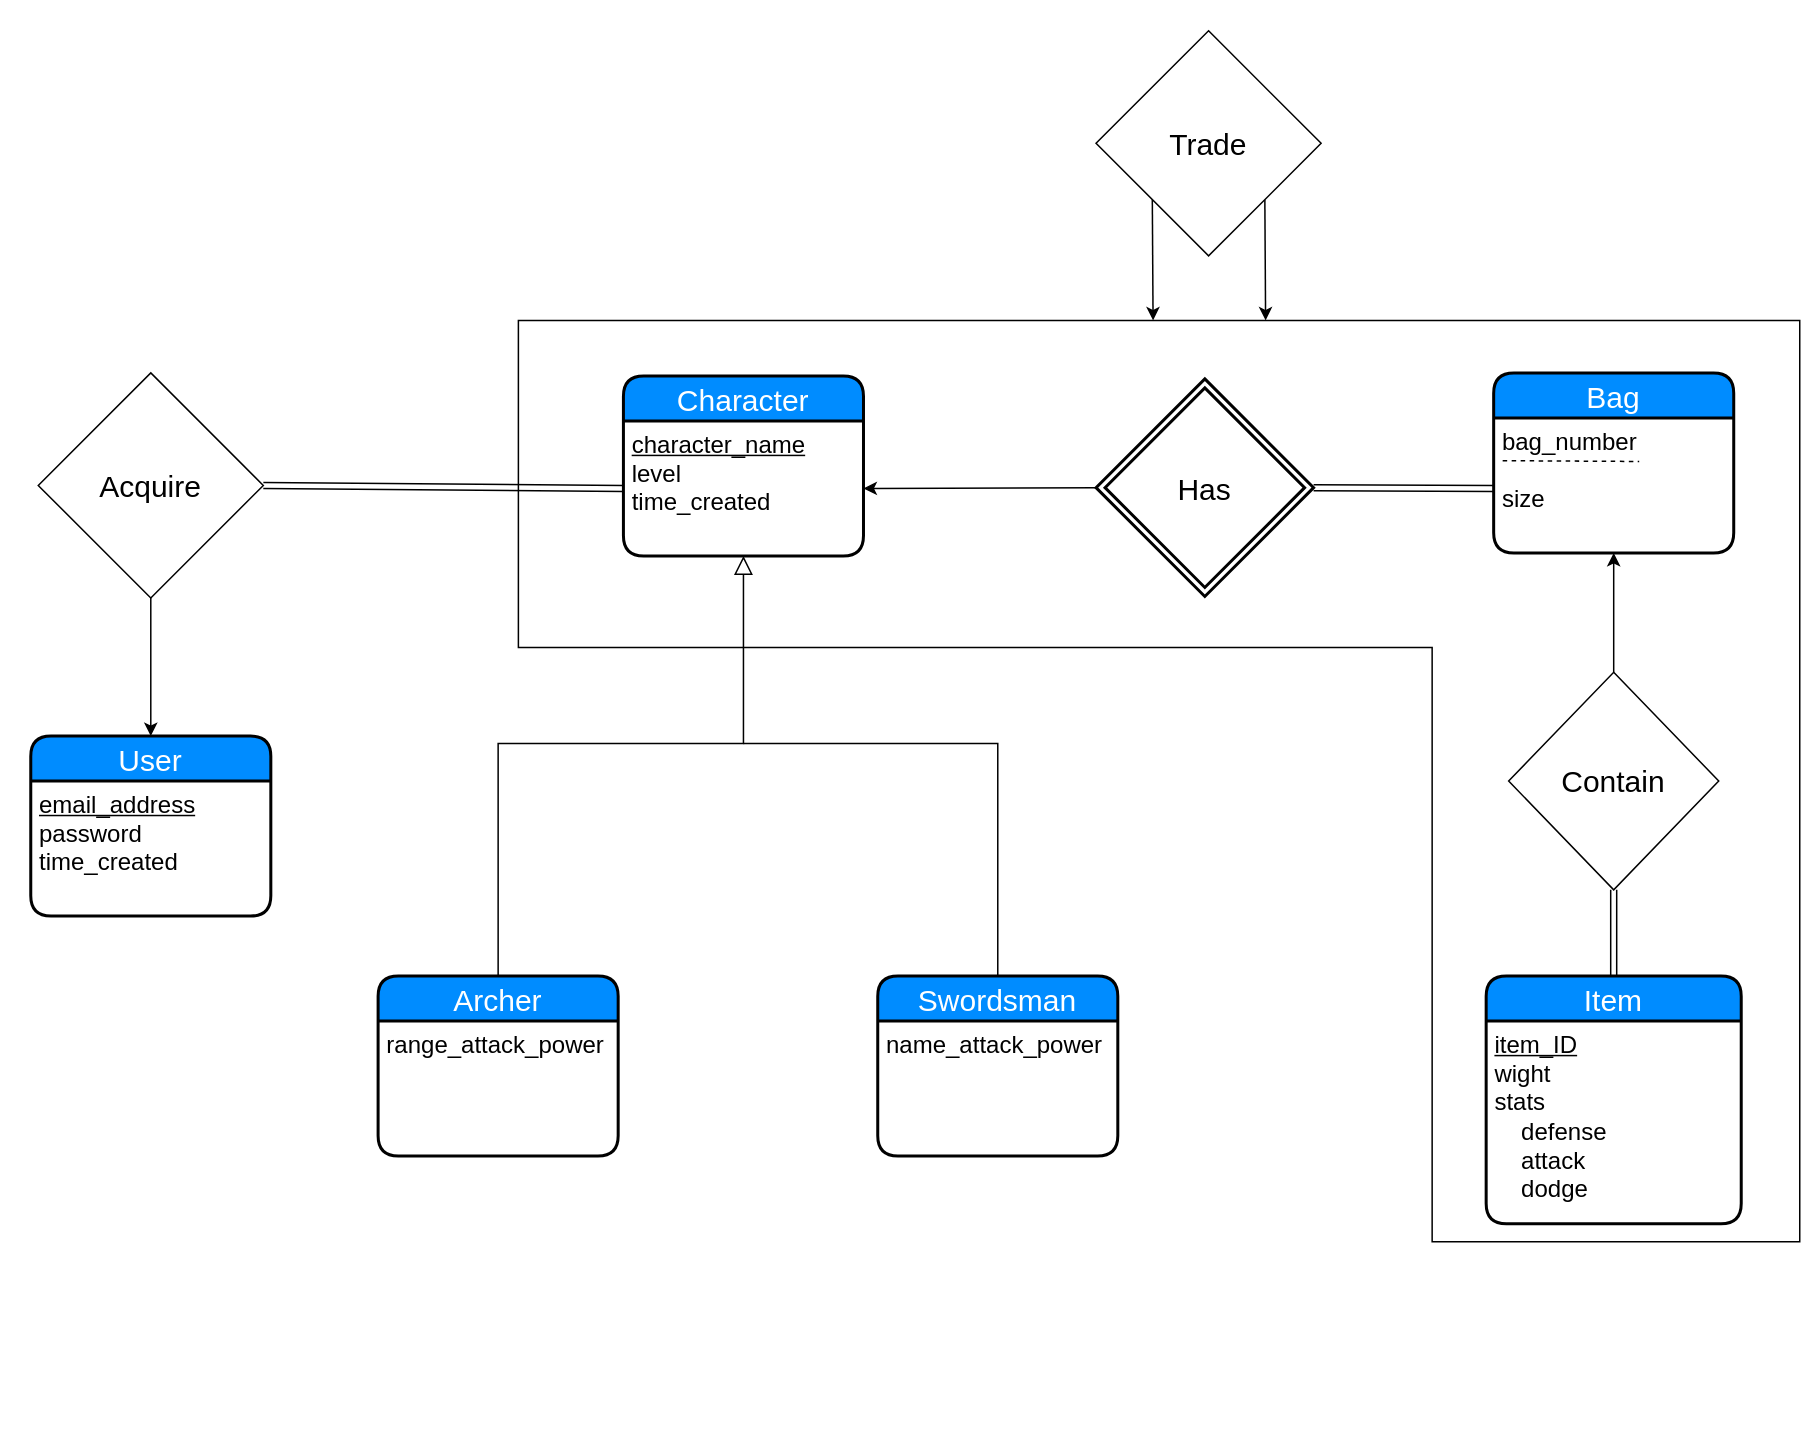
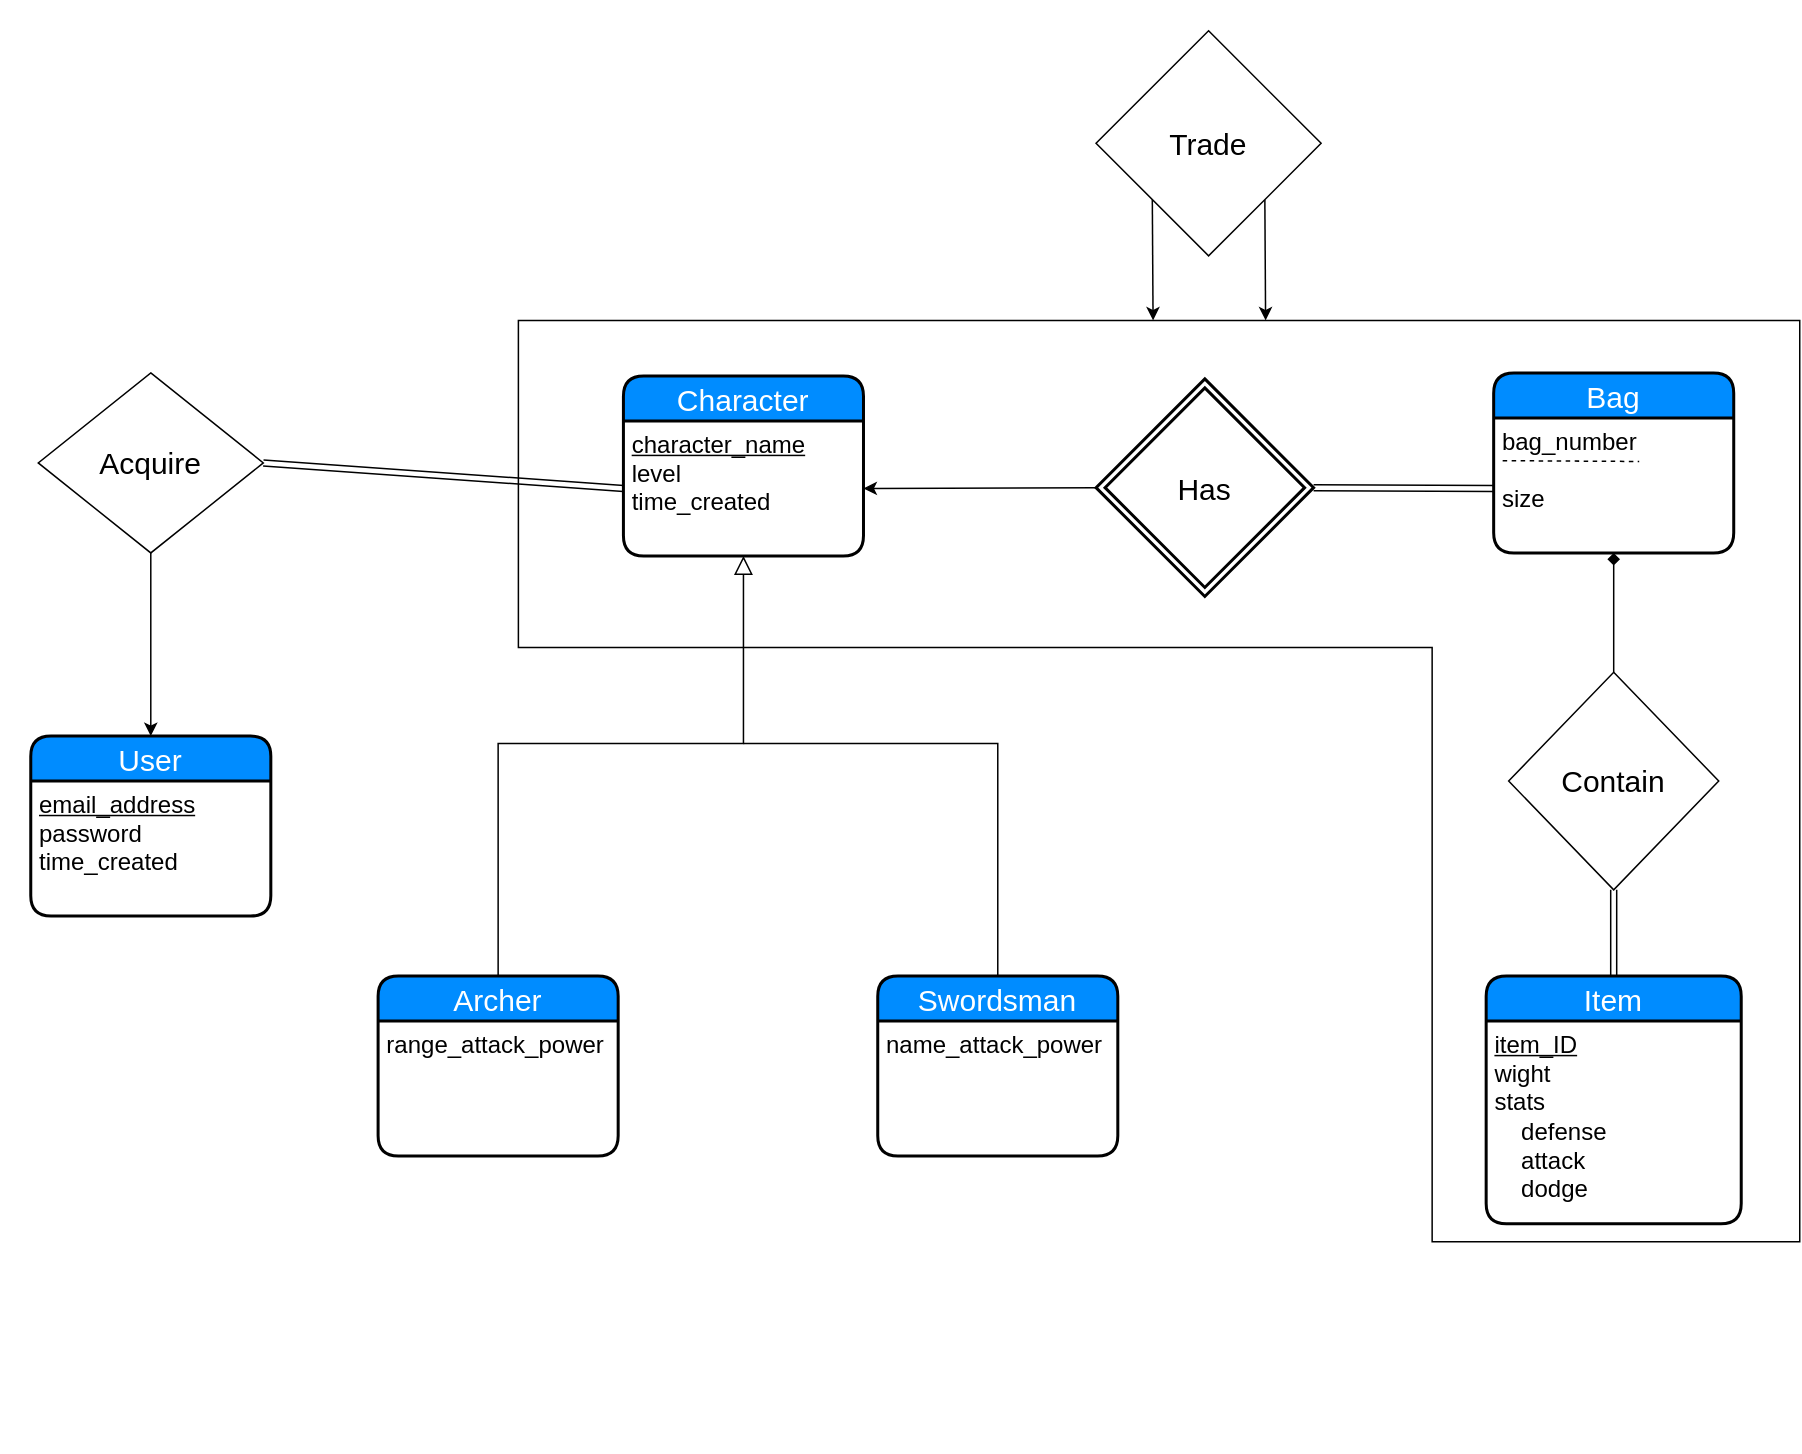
  <mxCell id="0" />
  <mxCell id="1" parent="0" />
  <mxCell id="2" value="" style="shape=corner;whiteSpace=wrap;html=1;rounded=0;strokeColor=#000000;dx=218;dy=245;rotation=90;" parent="1" vertex="1"><mxGeometry x="465" y="93" width="614" height="854" as="geometry" /></mxCell>
  <mxCell id="3" value="Character" style="swimlane;childLayout=stackLayout;horizontal=1;startSize=30;horizontalStack=0;fillColor=#008cff;fontColor=#FFFFFF;rounded=1;fontSize=20;fontStyle=0;strokeWidth=2;resizeParent=0;resizeLast=1;shadow=0;dashed=0;align=center;" parent="1" vertex="1"><mxGeometry x="415" y="250" width="160" height="120" as="geometry" /></mxCell>
  <mxCell id="4" value="&lt;font style=&quot;font-size: 16px&quot;&gt;&lt;u&gt;character_name&lt;/u&gt;&lt;br&gt;level&lt;br&gt;time_created&lt;/font&gt;" style="align=left;strokeColor=none;fillColor=none;spacingLeft=4;fontSize=12;verticalAlign=top;resizable=0;rotatable=0;part=1;fontStyle=0;html=1;" parent="3" vertex="1"><mxGeometry y="30" width="160" height="90" as="geometry" /></mxCell>
  <mxCell id="5" style="edgeStyle=orthogonalEdgeStyle;rounded=0;orthogonalLoop=1;jettySize=auto;html=1;exitX=0.5;exitY=0;exitDx=0;exitDy=0;strokeColor=#000000;entryX=0.5;entryY=1;entryDx=0;entryDy=0;endArrow=block;endFill=0;endSize=10;" parent="1" source="24" target="4" edge="1"><mxGeometry relative="1" as="geometry"><mxPoint x="465" y="430" as="targetPoint" /><Array as="points"><mxPoint x="331" y="495" /><mxPoint x="495" y="495" /></Array></mxGeometry></mxCell>
  <mxCell id="6" style="edgeStyle=orthogonalEdgeStyle;rounded=0;orthogonalLoop=1;jettySize=auto;html=1;exitX=0.5;exitY=0;exitDx=0;exitDy=0;strokeColor=#000000;endArrow=none;endFill=0;" parent="1" source="7" edge="1"><mxGeometry relative="1" as="geometry"><mxPoint x="495" y="495" as="targetPoint" /><Array as="points"><mxPoint x="665" y="495" /></Array></mxGeometry></mxCell>
  <mxCell id="7" value="Swordsman" style="swimlane;childLayout=stackLayout;horizontal=1;startSize=30;horizontalStack=0;fillColor=#008cff;fontColor=#FFFFFF;rounded=1;fontSize=20;fontStyle=0;strokeWidth=2;resizeParent=0;resizeLast=1;shadow=0;dashed=0;align=center;" parent="1" vertex="1"><mxGeometry x="584.5" y="650" width="160" height="120" as="geometry" /></mxCell>
  <mxCell id="8" value="name_attack_power" style="align=left;strokeColor=none;fillColor=none;spacingLeft=4;fontSize=16;verticalAlign=top;resizable=0;rotatable=0;part=1;" parent="7" vertex="1"><mxGeometry y="30" width="160" height="90" as="geometry" /></mxCell>
  <mxCell id="9" value="" style="endArrow=none;html=1;strokeColor=#000000;startArrow=classic;startFill=1;entryX=0;entryY=0.5;entryDx=0;entryDy=0;" parent="1" target="30" edge="1"><mxGeometry width="50" height="50" relative="1" as="geometry"><mxPoint x="575" y="325" as="sourcePoint" /><mxPoint x="720" y="325" as="targetPoint" /></mxGeometry></mxCell>
  <mxCell id="10" value="Bag" style="swimlane;childLayout=stackLayout;horizontal=1;startSize=30;horizontalStack=0;fillColor=#008cff;fontColor=#FFFFFF;rounded=1;fontSize=20;fontStyle=0;strokeWidth=2;resizeParent=0;resizeLast=1;shadow=0;dashed=0;align=center;" parent="1" vertex="1"><mxGeometry x="995" y="248" width="160" height="120" as="geometry" /></mxCell>
  <mxCell id="11" value="bag_number&#10;&#10;size" style="align=left;strokeColor=none;fillColor=none;spacingLeft=4;fontSize=16;verticalAlign=top;resizable=0;rotatable=0;part=1;" parent="10" vertex="1"><mxGeometry y="30" width="160" height="90" as="geometry" /></mxCell>
  <mxCell id="12" value="" style="endArrow=none;dashed=1;html=1;strokeColor=#000000;exitX=0;exitY=0.3;exitDx=0;exitDy=0;" parent="10" edge="1"><mxGeometry width="50" height="50" relative="1" as="geometry"><mxPoint x="6" y="58.5" as="sourcePoint" /><mxPoint x="97" y="59" as="targetPoint" /><Array as="points"><mxPoint x="91" y="59" /></Array></mxGeometry></mxCell>
  <mxCell id="13" style="edgeStyle=elbowEdgeStyle;rounded=0;orthogonalLoop=1;jettySize=auto;html=1;exitX=1;exitY=1;exitDx=0;exitDy=0;endArrow=classic;endFill=1;strokeColor=#000000;entryX=0;entryY=0.417;entryDx=0;entryDy=0;entryPerimeter=0;" parent="1" source="15" target="2" edge="1"><mxGeometry relative="1" as="geometry"><mxPoint x="843" y="215" as="targetPoint" /></mxGeometry></mxCell>
  <mxCell id="14" style="edgeStyle=elbowEdgeStyle;rounded=0;orthogonalLoop=1;jettySize=auto;html=1;exitX=0;exitY=1;exitDx=0;exitDy=0;endArrow=classic;endFill=1;strokeColor=#000000;entryX=0;entryY=0.505;entryDx=0;entryDy=0;entryPerimeter=0;startArrow=none;startFill=0;" parent="1" source="15" target="2" edge="1"><mxGeometry relative="1" as="geometry"><mxPoint x="768" y="214" as="targetPoint" /></mxGeometry></mxCell>
  <mxCell id="15" value="&lt;font style=&quot;font-size: 20px;&quot;&gt;Trade&lt;/font&gt;" style="rhombus;whiteSpace=wrap;html=1;rounded=0;fontSize=20;" parent="1" vertex="1"><mxGeometry x="730" y="20" width="150" height="150" as="geometry" /></mxCell>
  <mxCell id="16" value="User" style="swimlane;childLayout=stackLayout;horizontal=1;startSize=30;horizontalStack=0;fillColor=#008cff;fontColor=#FFFFFF;rounded=1;fontSize=20;fontStyle=0;strokeWidth=2;resizeParent=0;resizeLast=1;shadow=0;dashed=0;align=center;" parent="1" vertex="1"><mxGeometry x="20" y="490" width="160" height="120" as="geometry" /></mxCell>
  <mxCell id="17" value="&lt;u style=&quot;font-size: 16px;&quot;&gt;email_address&lt;/u&gt;&lt;br style=&quot;font-size: 16px;&quot;&gt;password&lt;br style=&quot;font-size: 16px;&quot;&gt;time_created" style="align=left;strokeColor=none;fillColor=none;spacingLeft=4;fontSize=16;verticalAlign=top;resizable=0;rotatable=0;part=1;fontStyle=0;html=1;" parent="16" vertex="1"><mxGeometry y="30" width="160" height="90" as="geometry" /></mxCell>
  <mxCell id="18" style="edgeStyle=elbowEdgeStyle;rounded=0;orthogonalLoop=1;jettySize=auto;html=1;exitX=0.5;exitY=1;exitDx=0;exitDy=0;endArrow=none;endFill=0;strokeColor=#000000;" parent="16" edge="1"><mxGeometry relative="1" as="geometry"><mxPoint x="80" y="50" as="sourcePoint" /><mxPoint x="80" y="50" as="targetPoint" /></mxGeometry></mxCell>
- <mxCell id="19" value="&lt;font style=&quot;font-size: 20px;&quot;&gt;Acquire&lt;/font&gt;" style="rhombus;whiteSpace=wrap;html=1;rounded=0;fontSize=20;" parent="1" vertex="1"><mxGeometry x="25" y="248" width="150" height="150" as="geometry" /></mxCell>
+ <mxCell id="19" value="&lt;font style=&quot;font-size: 20px;&quot;&gt;Acquire&lt;/font&gt;" style="rhombus;whiteSpace=wrap;html=1;rounded=0;fontSize=20;" parent="1" vertex="1"><mxGeometry x="25" y="248" width="150" height="120" as="geometry" /></mxCell>
  <mxCell id="20" value="" style="endArrow=none;html=1;strokeColor=#000000;entryX=0.5;entryY=1;entryDx=0;entryDy=0;exitX=0.5;exitY=0;exitDx=0;exitDy=0;endFill=0;startArrow=classic;startFill=1;" parent="1" source="16" target="19" edge="1"><mxGeometry width="50" height="50" relative="1" as="geometry"><mxPoint x="25" y="680" as="sourcePoint" /><mxPoint x="75" y="630" as="targetPoint" /></mxGeometry></mxCell>
  <mxCell id="21" value="" style="endArrow=none;html=1;strokeColor=#000000;entryX=1;entryY=0.5;entryDx=0;entryDy=0;exitX=0;exitY=0.5;exitDx=0;exitDy=0;shape=link;" parent="1" source="4" target="19" edge="1"><mxGeometry width="50" height="50" relative="1" as="geometry"><mxPoint x="-35" y="680" as="sourcePoint" /><mxPoint x="15" y="630" as="targetPoint" /></mxGeometry></mxCell>
  <mxCell id="22" value="" style="endArrow=none;html=1;strokeColor=#000000;exitX=0;exitY=0.5;exitDx=0;exitDy=0;shape=link;entryX=1;entryY=0.5;entryDx=0;entryDy=0;" parent="1" target="30" edge="1"><mxGeometry width="50" height="50" relative="1" as="geometry"><mxPoint x="995" y="325" as="sourcePoint" /><mxPoint x="890" y="325" as="targetPoint" /></mxGeometry></mxCell>
  <mxCell id="23" value="&lt;font style=&quot;font-size: 20px;&quot;&gt;Contain&lt;/font&gt;" style="rhombus;whiteSpace=wrap;html=1;rounded=0;fontSize=20;" parent="1" vertex="1"><mxGeometry x="1005" y="447.5" width="140" height="145" as="geometry" /></mxCell>
  <mxCell id="24" value="Archer" style="swimlane;childLayout=stackLayout;horizontal=1;startSize=30;horizontalStack=0;fillColor=#008cff;fontColor=#FFFFFF;rounded=1;fontSize=20;fontStyle=0;strokeWidth=2;resizeParent=0;resizeLast=1;shadow=0;dashed=0;align=center;" parent="1" vertex="1"><mxGeometry x="251.5" y="650" width="160" height="120" as="geometry" /></mxCell>
  <mxCell id="25" value="range_attack_power" style="align=left;strokeColor=none;fillColor=none;spacingLeft=4;fontSize=16;verticalAlign=top;resizable=0;rotatable=0;part=1;" parent="24" vertex="1"><mxGeometry y="30" width="160" height="90" as="geometry" /></mxCell>
  <mxCell id="26" value="Item" style="swimlane;childLayout=stackLayout;horizontal=1;startSize=30;horizontalStack=0;fillColor=#008cff;fontColor=#FFFFFF;rounded=1;fontSize=20;fontStyle=0;strokeWidth=2;resizeParent=0;resizeLast=1;shadow=0;dashed=0;align=center;" parent="1" vertex="1"><mxGeometry x="990" y="650" width="170" height="165" as="geometry" /></mxCell>
  <mxCell id="27" value="&lt;u style=&quot;font-size: 16px&quot;&gt;item_ID&lt;/u&gt;&lt;br style=&quot;font-size: 16px&quot;&gt;wight&lt;br style=&quot;font-size: 16px&quot;&gt;stats&lt;br style=&quot;font-size: 16px&quot;&gt;&lt;span style=&quot;font-size: 16px&quot;&gt;&amp;nbsp; &amp;nbsp; defense&lt;br style=&quot;font-size: 16px&quot;&gt;&lt;/span&gt;&lt;span style=&quot;font-size: 16px&quot;&gt;&amp;nbsp; &amp;nbsp; attack&lt;br style=&quot;font-size: 16px&quot;&gt;&lt;/span&gt;&lt;span style=&quot;font-size: 16px&quot;&gt;&amp;nbsp; &amp;nbsp; dodge&lt;br style=&quot;font-size: 16px&quot;&gt;&lt;/span&gt;&lt;blockquote style=&quot;margin: 0px 0px 0px 40px ; border: none ; padding: 0px ; font-size: 16px&quot;&gt;&lt;br style=&quot;font-size: 16px&quot;&gt;&lt;/blockquote&gt;" style="align=left;strokeColor=none;fillColor=none;spacingLeft=4;fontSize=16;verticalAlign=top;resizable=0;rotatable=0;part=1;html=1;" parent="26" vertex="1"><mxGeometry y="30" width="170" height="135" as="geometry" /></mxCell>
- <mxCell id="28" value="" style="endArrow=classic;html=1;strokeColor=#000000;entryX=0.5;entryY=1;entryDx=0;entryDy=0;exitX=0.5;exitY=0;exitDx=0;exitDy=0;endFill=1;" parent="1" source="23" target="11" edge="1"><mxGeometry width="50" height="50" relative="1" as="geometry"><mxPoint x="-45" y="840" as="sourcePoint" /><mxPoint x="5" y="790" as="targetPoint" /></mxGeometry></mxCell>
+ <mxCell id="28" value="" style="endArrow=diamond;html=1;strokeColor=#000000;entryX=0.5;entryY=1;entryDx=0;entryDy=0;exitX=0.5;exitY=0;exitDx=0;exitDy=0;endFill=1;" parent="1" source="23" target="11" edge="1"><mxGeometry width="50" height="50" relative="1" as="geometry"><mxPoint x="-45" y="840" as="sourcePoint" /><mxPoint x="5" y="790" as="targetPoint" /></mxGeometry></mxCell>
  <mxCell id="29" value="" style="endArrow=none;html=1;strokeColor=#000000;entryX=0.5;entryY=1;entryDx=0;entryDy=0;exitX=0.5;exitY=0;exitDx=0;exitDy=0;shape=link;" parent="1" source="26" target="23" edge="1"><mxGeometry width="50" height="50" relative="1" as="geometry"><mxPoint x="1085" y="440" as="sourcePoint" /><mxPoint x="1085" y="378" as="targetPoint" /></mxGeometry></mxCell>
  <mxCell id="30" value="&lt;font style=&quot;font-size: 20px&quot;&gt;Has&lt;/font&gt;" style="shape=rhombus;double=1;strokeWidth=2;fontSize=20;perimeter=rhombusPerimeter;whiteSpace=wrap;html=1;align=center;fontSize=14;rounded=0;" parent="1" vertex="1"><mxGeometry x="730" y="252" width="145" height="145" as="geometry" /></mxCell>
